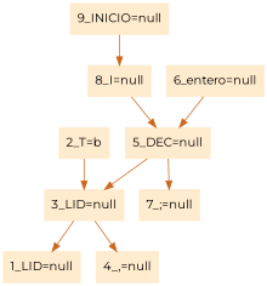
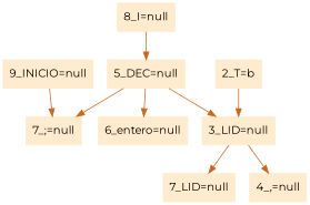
  digraph {
    fontname=Montserrat
    rankdir=UD
    node [color=blanchedalmond fontname=Montserrat shape=box style=filled]
    edge [color=chocolate3 fontname=Montserrat]
    "9_INICIO=null"
    "8_I=null"
    "5_DEC=null"
    "6_entero=null"
    "3_LID=null"
    "7_;=null"
-   "1_LID=null"
+   "1_LID=null" [label="7_LID=null"]
    "4_,=null"
    "2_T=b"
-   "9_INICIO=null" -> "8_I=null"
+   "9_INICIO=null" -> "7_;=null"
    "8_I=null" -> "5_DEC=null"
-   "6_entero=null" -> "5_DEC=null"
+   "5_DEC=null" -> "6_entero=null"
    "5_DEC=null" -> "3_LID=null"
    "5_DEC=null" -> "7_;=null"
    "3_LID=null" -> "1_LID=null"
    "3_LID=null" -> "4_,=null"
    "2_T=b" -> "3_LID=null"
  }
